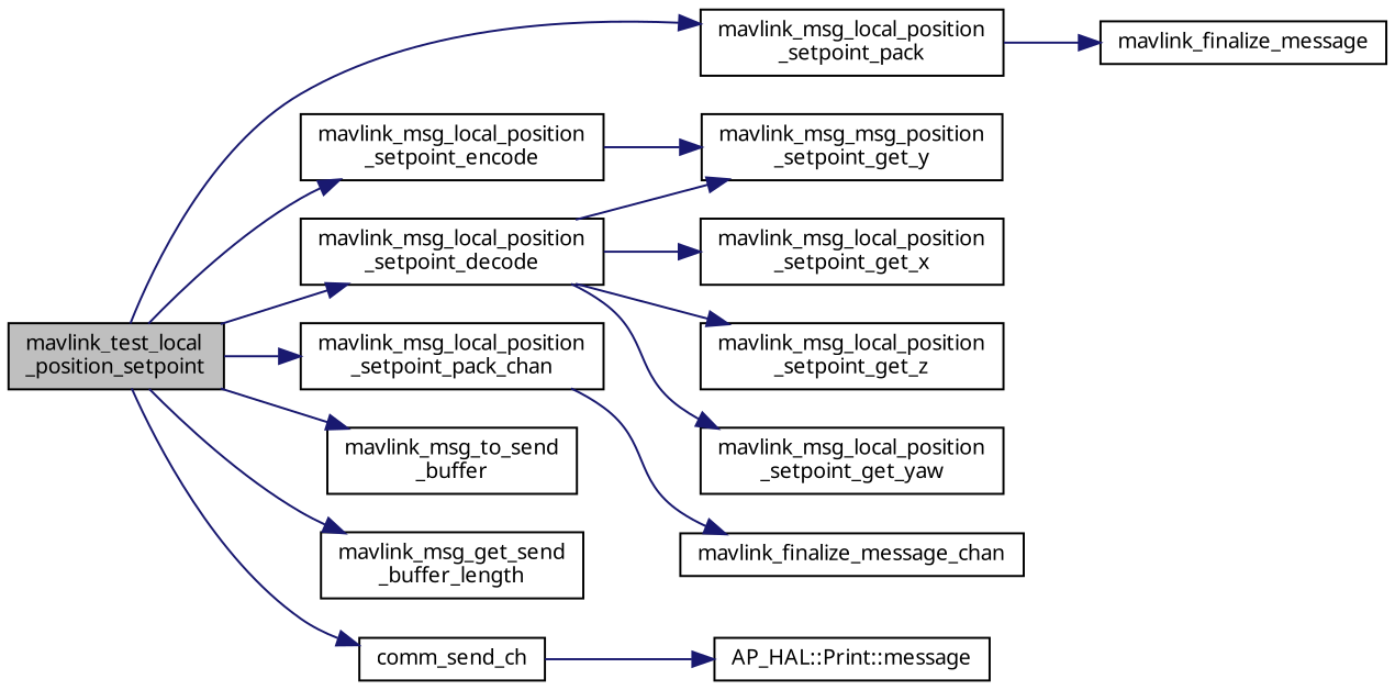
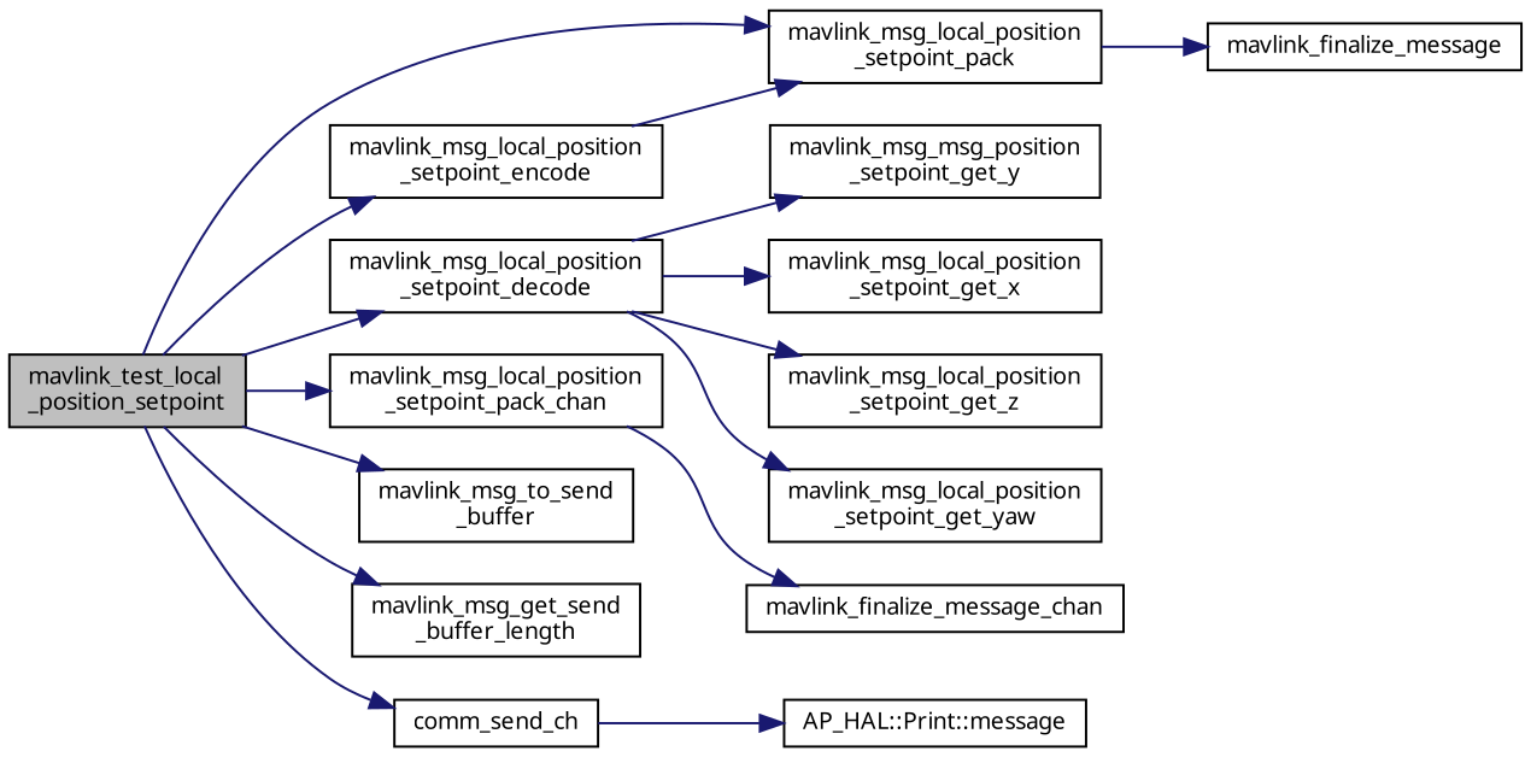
  digraph {
    fontname="Noto Sans"
    rankdir=LR
    node [color=black fillcolor=white fontname="Noto Sans" fontsize=10 shape=record style=filled]
    edge [color=midnightblue fontname="Noto Sans" fontsize=10 labelfontname=Helvetica labelfontsize=10 style=solid]
    n1 [fillcolor=grey75 fontcolor=black height=0.2 label="mavlink_test_local\l_position_setpoint" width=0.4]
    n2 [height=0.2 label="mavlink_msg_local_position\l_setpoint_encode" width=0.4]
    n3 [height=0.2 label="mavlink_msg_local_position\l_setpoint_pack" width=0.4]
    n4 [height=0.2 label="mavlink_msg_local_position\l_setpoint_decode" width=0.4]
    n5 [height=0.2 label="mavlink_msg_local_position\l_setpoint_pack_chan" width=0.4]
    n6 [height=0.2 label="mavlink_msg_to_send\l_buffer" width=0.4]
    n7 [height=0.2 label="mavlink_msg_get_send\l_buffer_length" width=0.4]
    n8 [height=0.2 label=comm_send_ch width=0.4]
    n9 [height=0.2 label=mavlink_finalize_message width=0.4]
    n10 [height=0.2 label="mavlink_msg_local_position\l_setpoint_get_x" width=0.4]
    n11 [height=0.2 label="mavlink_msg_msg_position\l_setpoint_get_y" width=0.4]
    n12 [height=0.2 label="mavlink_msg_local_position\l_setpoint_get_z" width=0.4]
    n13 [height=0.2 label="mavlink_msg_local_position\l_setpoint_get_yaw" width=0.4]
    n14 [height=0.2 label=mavlink_finalize_message_chan width=0.4]
    n15 [height=0.2 label="AP_HAL::Print::message" width=0.4]
    n1 -> n2
    n1 -> n3
    n1 -> n4
    n1 -> n5
    n1 -> n6
    n1 -> n7
    n1 -> n8
-   n2 -> n11
+   n2 -> n3
    n3 -> n9
    n4 -> n10
    n4 -> n11
    n4 -> n12
    n4 -> n13
    n5 -> n14
    n8 -> n15
  }
